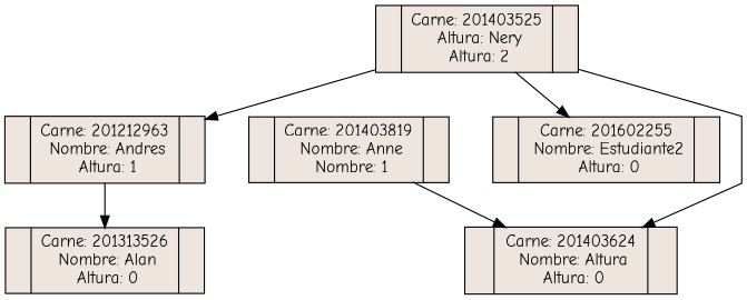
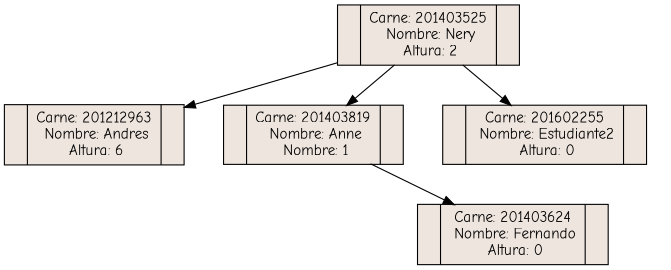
  digraph {
    fontname="Comic Neue"
    nodesep=0.5
    rankdir=TB
    splines=compound
    node [fillcolor=seashell2 fontname="Comic Neue" shape=record style=filled]
    edge [fontname="Comic Neue"]
-   n1 [height=0.2 label="<C0>|Carne: 201212963&#92;n Nombre: Andres&#92;n Altura: 1|<C1>" width=0.7]
-   n2 [height=0.2 label="<C0>|Carne: 201313526&#92;n Nombre: Alan&#92;n Altura: 0|<C1>" width=0.7]
-   n3 [height=0.2 label="<C0>|Carne: 201403525&#92;n Altura: Nery&#92;n Altura: 2|<C1>" width=0.7]
+   n1 [height=0.2 label="<C0>|Carne: 201212963&#92;n Nombre: Andres&#92;n Altura: 6|<C1>" width=0.7]
+   n3 [height=0.2 label="<C0>|Carne: 201403525&#92;n Nombre: Nery&#92;n Altura: 2|<C1>" width=0.7]
    n4 [height=0.2 label="<C0>|Carne: 201403819&#92;n Nombre: Anne&#92;n Nombre: 1|<C1>" width=0.7]
    n5 [height=0.2 label="<C0>|Carne: 201602255&#92;n Nombre: Estudiante2&#92;n Altura: 0|<C1>" width=0.7]
-   n6 [height=0.2 label="<C0>|Carne: 201403624&#92;n Nombre: Altura&#92;n Altura: 0|<C1>" width=0.7]
-   n1 -> n2
+   n6 [height=0.2 label="<C0>|Carne: 201403624&#92;n Nombre: Fernando&#92;n Altura: 0|<C1>" width=0.7]
    n3 -> n1
-   n3 -> n6
+   n3 -> n4
    n3 -> n5
    n4 -> n6
  }
